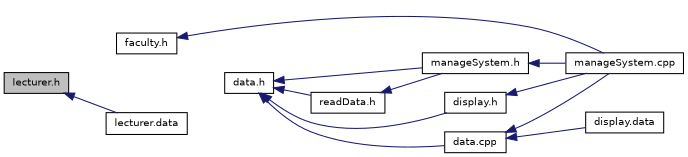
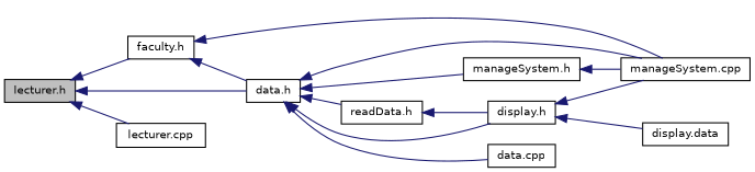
  digraph {
    rankdir=LR
    node [color=black fillcolor=white fontname=Helvetica fontsize=10 shape=record style=filled]
    edge [color=midnightblue dir=back fontname=Helvetica fontsize=10 labelfontname=Helvetica labelfontsize=10 style=solid]
    n1 [fillcolor=grey75 fontcolor=black height=0.2 label="lecturer.h" width=0.4]
    n2 [height=0.2 label="data.h" width=0.4]
    n3 [height=0.2 label="faculty.h" width=0.4]
-   n4 [height=0.2 label="lecturer.data" width=0.4]
+   n4 [height=0.2 label="lecturer.cpp" width=0.4]
    n5 [height=0.2 label="manageSystem.cpp" width=0.4]
    n6 [height=0.2 label="data.cpp" width=0.4]
    n7 [height=0.2 label="display.h" width=0.4]
    n8 [height=0.2 label="manageSystem.h" width=0.4]
    n9 [height=0.2 label="readData.h" width=0.4]
    n10 [height=0.2 label="display.data" width=0.4]
+   n1 -> n2
+   n1 -> n3
    n1 -> n4
-   n6 -> n5
+   n2 -> n5
    n2 -> n6
    n2 -> n7
    n2 -> n8
    n2 -> n9
+   n3 -> n2
    n3 -> n5
    n7 -> n5
-   n6 -> n10
+   n7 -> n10
    n8 -> n5
-   n9 -> n8
+   n9 -> n7
  }
